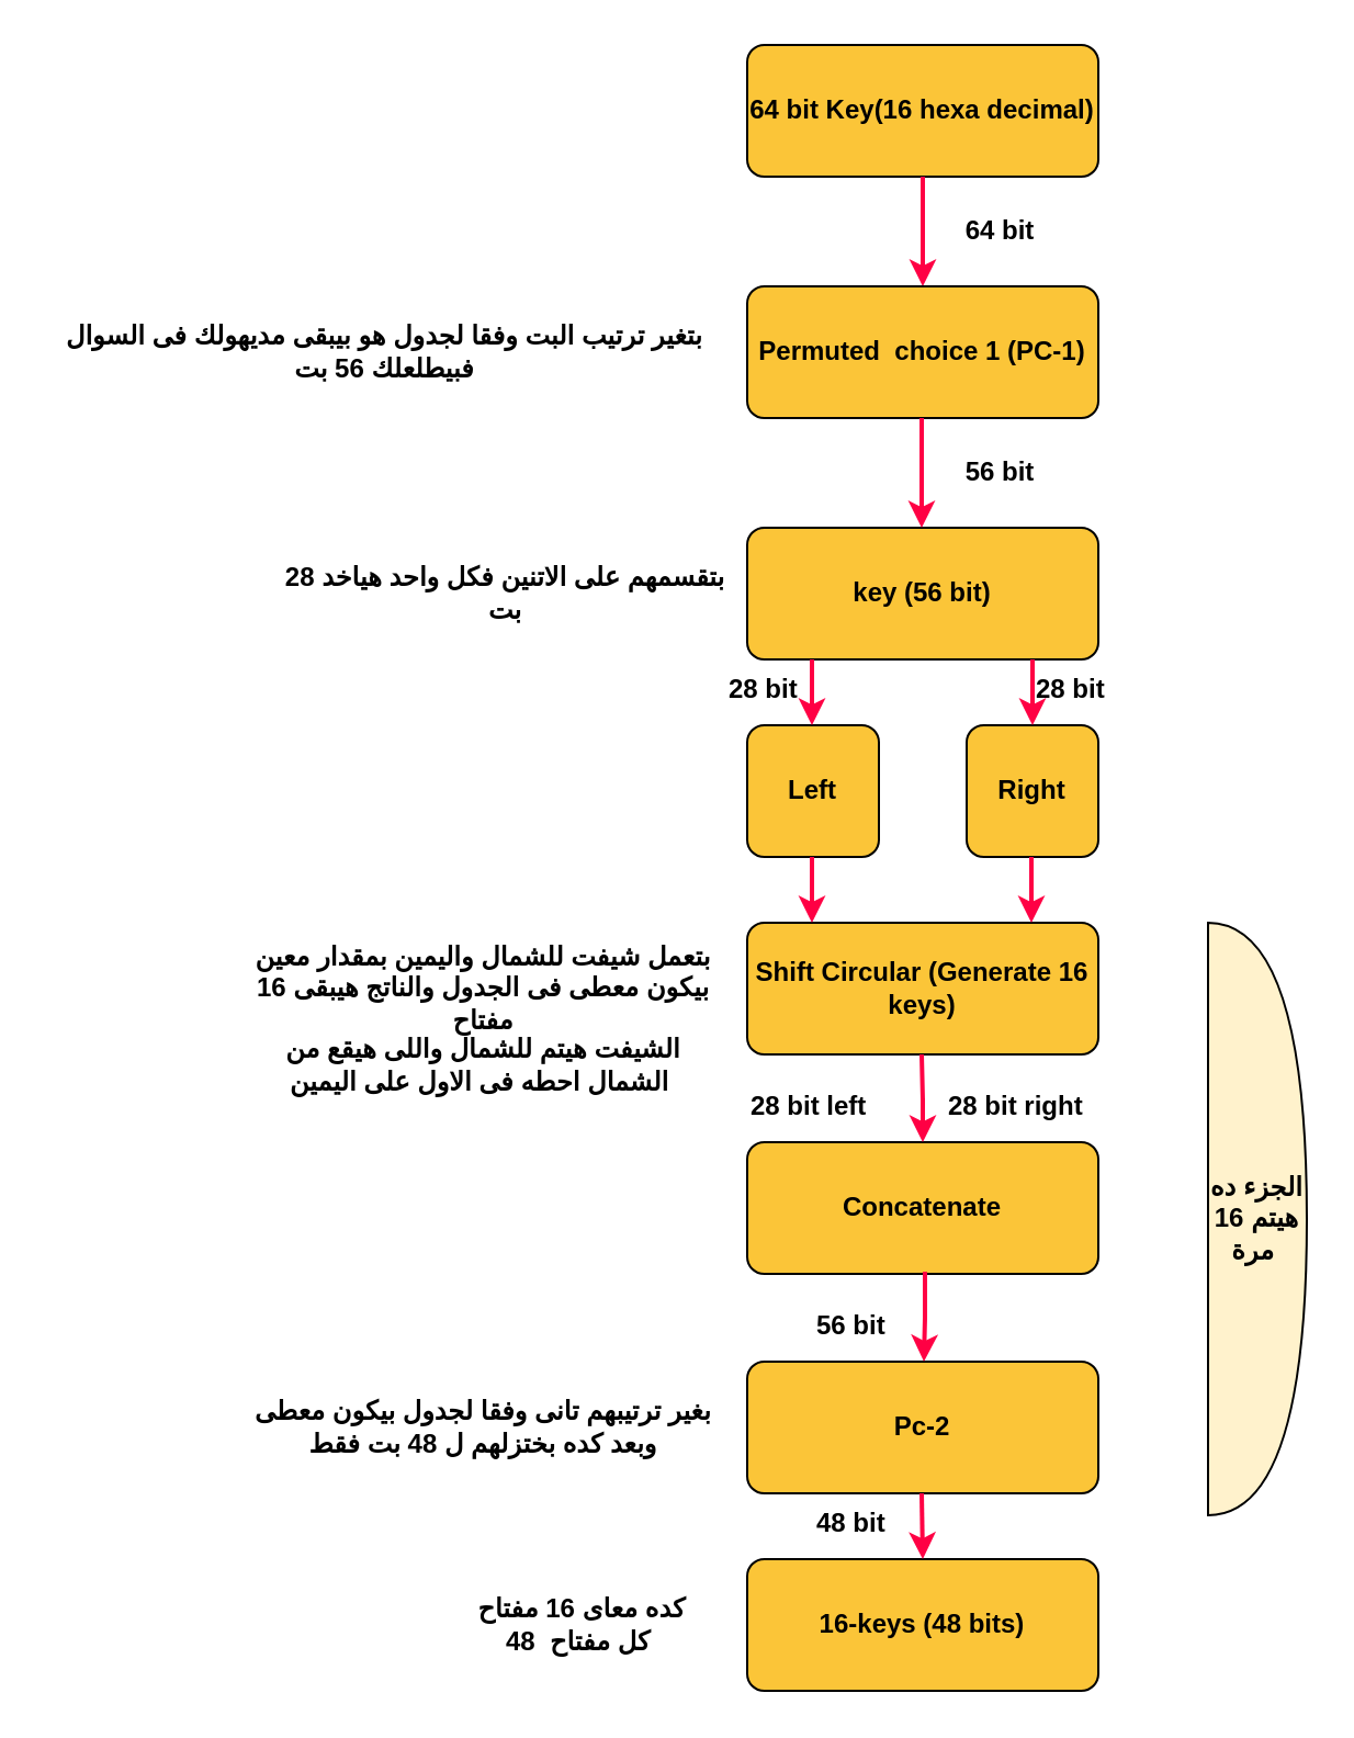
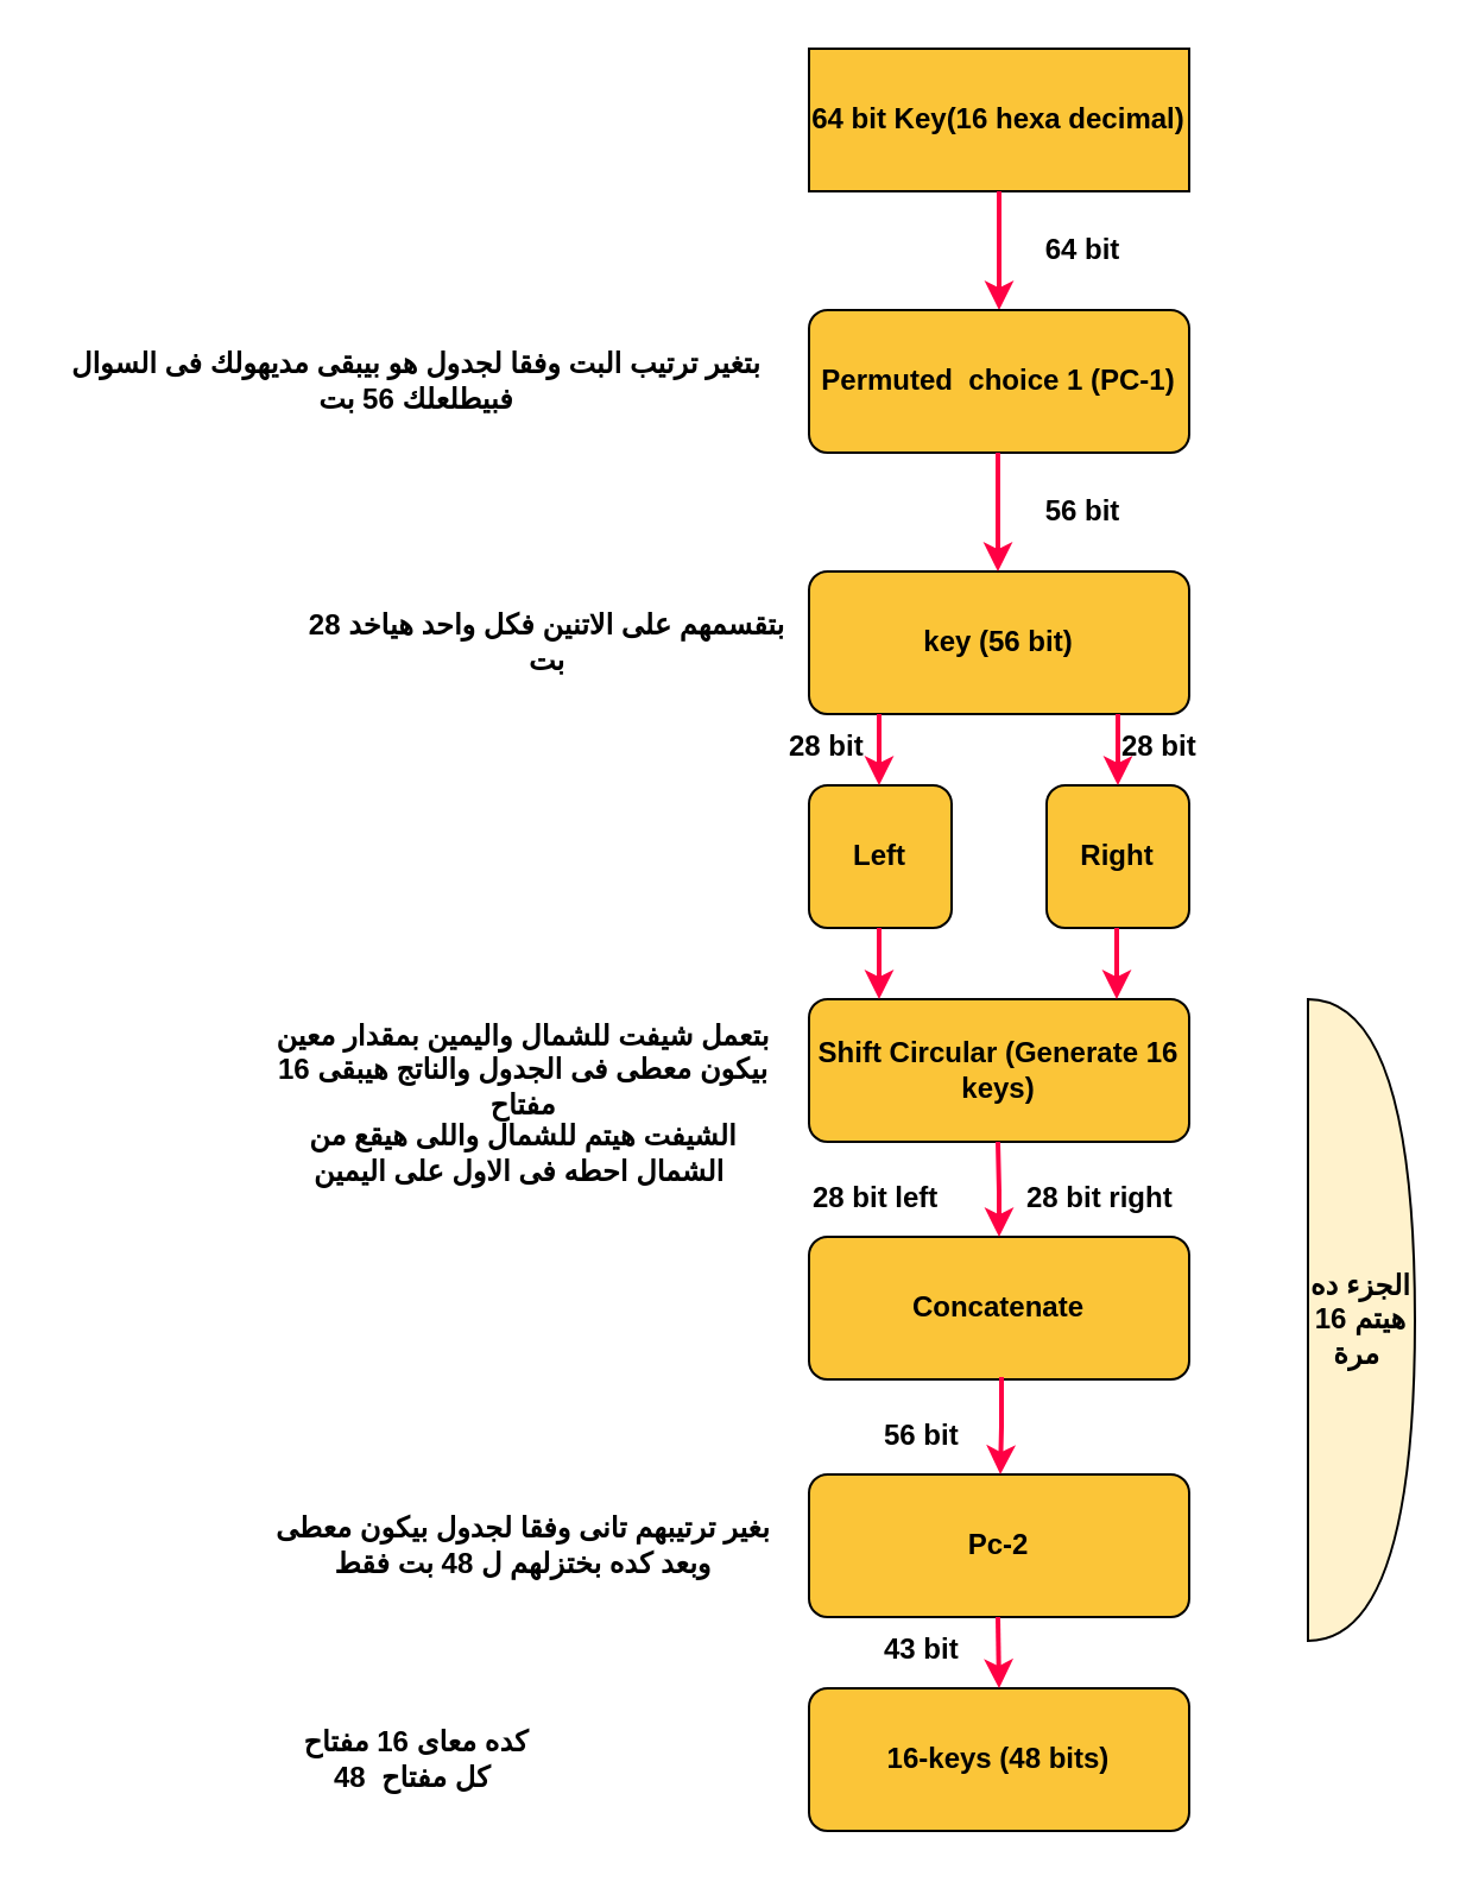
  <mxCell id="0" />
  <mxCell id="1" parent="0" />
- <mxCell id="2" value="&lt;b&gt;64 bit Key(16 hexa decimal)&lt;/b&gt;" style="rounded=1;whiteSpace=wrap;html=1;arcSize=13;fillColor=#FBC538;" parent="1" vertex="1"><mxGeometry x="340" y="20" width="160" height="60" as="geometry" /></mxCell>
+ <mxCell id="2" value="&lt;b&gt;64 bit Key(16 hexa decimal)&lt;/b&gt;" style="whiteSpace=wrap;html=1;arcSize=13;fillColor=#FBC538;rounded=0;" parent="1" vertex="1"><mxGeometry x="340" y="20" width="160" height="60" as="geometry" /></mxCell>
  <mxCell id="3" style="edgeStyle=orthogonalEdgeStyle;rounded=0;orthogonalLoop=1;jettySize=auto;html=1;strokeColor=#FF0044;strokeWidth=2;exitX=0.5;exitY=1;exitDx=0;exitDy=0;" parent="1" source="2" edge="1"><mxGeometry relative="1" as="geometry"><mxPoint x="420" y="130" as="targetPoint" /><mxPoint x="419.72" y="10" as="sourcePoint" /></mxGeometry></mxCell>
  <mxCell id="4" value="&lt;b&gt;Permuted&amp;nbsp; choice 1 (PC-1)&lt;/b&gt;" style="rounded=1;whiteSpace=wrap;html=1;arcSize=13;fillColor=#FBC538;" parent="1" vertex="1"><mxGeometry x="340" y="130" width="160" height="60" as="geometry" /></mxCell>
  <mxCell id="5" value="&lt;b&gt;key (56 bit)&lt;/b&gt;" style="rounded=1;whiteSpace=wrap;html=1;arcSize=13;fillColor=#FBC538;" parent="1" vertex="1"><mxGeometry x="340" y="240" width="160" height="60" as="geometry" /></mxCell>
  <mxCell id="6" style="edgeStyle=orthogonalEdgeStyle;rounded=0;orthogonalLoop=1;jettySize=auto;html=1;strokeColor=#FF0044;strokeWidth=2;exitX=0.5;exitY=1;exitDx=0;exitDy=0;" parent="1" edge="1"><mxGeometry relative="1" as="geometry"><mxPoint x="419.5" y="240" as="targetPoint" /><mxPoint x="419.5" y="190" as="sourcePoint" /></mxGeometry></mxCell>
  <mxCell id="7" value="&lt;b style=&quot;border-color: var(--border-color);&quot;&gt;Right&lt;/b&gt;" style="rounded=1;whiteSpace=wrap;html=1;arcSize=13;fillColor=#FBC538;" parent="1" vertex="1"><mxGeometry x="440" y="330" width="60" height="60" as="geometry" /></mxCell>
  <mxCell id="8" value="&lt;b&gt;Left&lt;/b&gt;" style="rounded=1;whiteSpace=wrap;html=1;arcSize=13;fillColor=#FBC538;" parent="1" vertex="1"><mxGeometry x="340" y="330" width="60" height="60" as="geometry" /></mxCell>
  <mxCell id="9" style="edgeStyle=orthogonalEdgeStyle;rounded=0;orthogonalLoop=1;jettySize=auto;html=1;strokeColor=#FF0044;strokeWidth=2;entryX=0.5;entryY=0;entryDx=0;entryDy=0;" parent="1" target="7" edge="1"><mxGeometry relative="1" as="geometry"><mxPoint x="470" y="320" as="targetPoint" /><mxPoint x="470" y="300" as="sourcePoint" /></mxGeometry></mxCell>
  <mxCell id="10" style="edgeStyle=orthogonalEdgeStyle;rounded=0;orthogonalLoop=1;jettySize=auto;html=1;strokeColor=#FF0044;strokeWidth=2;entryX=0.5;entryY=0;entryDx=0;entryDy=0;" parent="1" edge="1"><mxGeometry relative="1" as="geometry"><mxPoint x="369.5" y="330" as="targetPoint" /><mxPoint x="369.5" y="300" as="sourcePoint" /></mxGeometry></mxCell>
  <mxCell id="11" value="&lt;b&gt;Shift Circular (Generate 16 keys)&lt;/b&gt;" style="rounded=1;whiteSpace=wrap;html=1;arcSize=13;fillColor=#FBC538;" parent="1" vertex="1"><mxGeometry x="340" y="420" width="160" height="60" as="geometry" /></mxCell>
  <mxCell id="12" style="edgeStyle=orthogonalEdgeStyle;rounded=0;orthogonalLoop=1;jettySize=auto;html=1;strokeColor=#FF0044;strokeWidth=2;entryX=0.5;entryY=0;entryDx=0;entryDy=0;" parent="1" edge="1"><mxGeometry relative="1" as="geometry"><mxPoint x="469.5" y="420" as="targetPoint" /><mxPoint x="469.5" y="390" as="sourcePoint" /></mxGeometry></mxCell>
  <mxCell id="13" style="edgeStyle=orthogonalEdgeStyle;rounded=0;orthogonalLoop=1;jettySize=auto;html=1;strokeColor=#FF0044;strokeWidth=2;entryX=0.5;entryY=0;entryDx=0;entryDy=0;" parent="1" edge="1"><mxGeometry relative="1" as="geometry"><mxPoint x="369.5" y="420" as="targetPoint" /><mxPoint x="369.5" y="390" as="sourcePoint" /></mxGeometry></mxCell>
  <mxCell id="14" value="&lt;b&gt;Concatenate&lt;/b&gt;" style="rounded=1;whiteSpace=wrap;html=1;arcSize=13;fillColor=#FBC538;" parent="1" vertex="1"><mxGeometry x="340" y="520" width="160" height="60" as="geometry" /></mxCell>
  <mxCell id="15" style="edgeStyle=orthogonalEdgeStyle;rounded=0;orthogonalLoop=1;jettySize=auto;html=1;strokeColor=#FF0044;strokeWidth=2;exitX=0.5;exitY=1;exitDx=0;exitDy=0;entryX=0.5;entryY=0;entryDx=0;entryDy=0;" parent="1" target="14" edge="1"><mxGeometry relative="1" as="geometry"><mxPoint x="420" y="510" as="targetPoint" /><mxPoint x="419.5" y="480" as="sourcePoint" /></mxGeometry></mxCell>
  <mxCell id="16" value="&lt;b&gt;Pc-2&lt;/b&gt;" style="rounded=1;whiteSpace=wrap;html=1;arcSize=13;fillColor=#FBC538;" parent="1" vertex="1"><mxGeometry x="340" y="620" width="160" height="60" as="geometry" /></mxCell>
  <mxCell id="17" style="edgeStyle=orthogonalEdgeStyle;rounded=0;orthogonalLoop=1;jettySize=auto;html=1;strokeColor=#FF0044;strokeWidth=2;exitX=0.5;exitY=1;exitDx=0;exitDy=0;entryX=0.5;entryY=0;entryDx=0;entryDy=0;" parent="1" edge="1"><mxGeometry relative="1" as="geometry"><mxPoint x="420.5" y="620" as="targetPoint" /><mxPoint x="420" y="580" as="sourcePoint" /><Array as="points"><mxPoint x="421" y="580" /><mxPoint x="421" y="600" /></Array></mxGeometry></mxCell>
  <mxCell id="18" value="&lt;b&gt;16-keys (48 bits)&lt;/b&gt;" style="rounded=1;whiteSpace=wrap;html=1;arcSize=13;fillColor=#FBC538;" parent="1" vertex="1"><mxGeometry x="340" y="710" width="160" height="60" as="geometry" /></mxCell>
  <mxCell id="19" style="edgeStyle=orthogonalEdgeStyle;rounded=0;orthogonalLoop=1;jettySize=auto;html=1;strokeColor=#FF0044;strokeWidth=2;exitX=0.5;exitY=1;exitDx=0;exitDy=0;" parent="1" edge="1"><mxGeometry relative="1" as="geometry"><mxPoint x="420" y="710" as="targetPoint" /><mxPoint x="419.5" y="680" as="sourcePoint" /></mxGeometry></mxCell>
  <mxCell id="20" value="&lt;b&gt;بتغير ترتيب البت وفقا لجدول هو بيبقى مديهولك فى السوال فبيطلعلك 56 بت&lt;/b&gt;" style="text;html=1;strokeColor=none;fillColor=none;align=center;verticalAlign=middle;whiteSpace=wrap;rounded=0;" parent="1" vertex="1"><mxGeometry x="20" y="145" width="310" height="30" as="geometry" /></mxCell>
  <mxCell id="21" value="&lt;b&gt;بتقسمهم على الاتنين فكل واحد هياخد 28 بت&lt;/b&gt;" style="text;html=1;strokeColor=none;fillColor=none;align=center;verticalAlign=middle;whiteSpace=wrap;rounded=0;" parent="1" vertex="1"><mxGeometry x="120" y="255" width="220" height="30" as="geometry" /></mxCell>
  <mxCell id="22" value="&lt;b&gt;28 bit&lt;/b&gt;" style="text;whiteSpace=wrap;html=1;" parent="1" vertex="1"><mxGeometry x="470" y="300" width="40" height="20" as="geometry" /></mxCell>
  <mxCell id="23" value="&lt;b&gt;28 bit&lt;/b&gt;" style="text;whiteSpace=wrap;html=1;" parent="1" vertex="1"><mxGeometry x="330" y="300" width="40" height="20" as="geometry" /></mxCell>
  <mxCell id="24" value="&lt;b&gt;بتعمل شيفت للشمال واليمين بمقدار معين بيكون معطى فى الجدول والناتج هيبقى 16 مفتاح&lt;/b&gt;" style="text;html=1;strokeColor=none;fillColor=none;align=center;verticalAlign=middle;whiteSpace=wrap;rounded=0;" parent="1" vertex="1"><mxGeometry x="110" y="435" width="220" height="30" as="geometry" /></mxCell>
  <mxCell id="25" value="&lt;b&gt;بغير ترتيبهم تانى وفقا لجدول بيكون معطى وبعد كده بختزلهم ل 48 بت فقط&lt;/b&gt;" style="text;html=1;strokeColor=none;fillColor=none;align=center;verticalAlign=middle;whiteSpace=wrap;rounded=0;" parent="1" vertex="1"><mxGeometry x="110" y="635" width="220" height="30" as="geometry" /></mxCell>
  <mxCell id="26" value="&lt;b&gt;56 bit&lt;/b&gt;" style="text;whiteSpace=wrap;html=1;" parent="1" vertex="1"><mxGeometry x="370" y="590" width="40" height="20" as="geometry" /></mxCell>
- <mxCell id="27" value="&lt;b&gt;48 bit&lt;/b&gt;" style="text;whiteSpace=wrap;html=1;" parent="1" vertex="1"><mxGeometry x="370" y="680" width="40" height="20" as="geometry" /></mxCell>
+ <mxCell id="27" value="&lt;b&gt;43 bit&lt;/b&gt;" style="text;whiteSpace=wrap;html=1;" parent="1" vertex="1"><mxGeometry x="370" y="680" width="40" height="20" as="geometry" /></mxCell>
  <mxCell id="28" value="&lt;b&gt;28 bit right&lt;/b&gt;" style="text;whiteSpace=wrap;html=1;" parent="1" vertex="1"><mxGeometry x="430" y="490" width="90" height="20" as="geometry" /></mxCell>
  <mxCell id="29" value="&lt;b&gt;28 bit left&lt;/b&gt;" style="text;whiteSpace=wrap;html=1;" parent="1" vertex="1"><mxGeometry x="340" y="490" width="60" height="20" as="geometry" /></mxCell>
- <mxCell id="30" value="&lt;b&gt;كده معاى 16 مفتاح كل مفتاح&amp;nbsp; 48&amp;nbsp;&lt;/b&gt;" style="text;html=1;strokeColor=none;fillColor=none;align=center;verticalAlign=middle;whiteSpace=wrap;rounded=0;" parent="1" vertex="1"><mxGeometry x="210" y="725" width="110" height="30" as="geometry" /></mxCell>
+ <mxCell id="30" value="&lt;b&gt;كده معاى 16 مفتاح كل مفتاح&amp;nbsp; 48&amp;nbsp;&lt;/b&gt;" style="text;html=1;strokeColor=none;fillColor=none;align=center;verticalAlign=middle;whiteSpace=wrap;rounded=0;" parent="1" vertex="1"><mxGeometry x="120" y="725" width="110" height="30" as="geometry" /></mxCell>
  <mxCell id="31" value="&lt;b&gt;الشيفت هيتم للشمال واللى هيقع من الشمال احطه فى الاول على اليمين&amp;nbsp;&lt;/b&gt;" style="text;html=1;strokeColor=none;fillColor=none;align=center;verticalAlign=middle;whiteSpace=wrap;rounded=0;" parent="1" vertex="1"><mxGeometry x="110" y="470" width="220" height="30" as="geometry" /></mxCell>
  <mxCell id="32" value="&lt;b&gt;الجزء ده هيتم 16 مرة&amp;nbsp;&lt;/b&gt;" style="shape=or;whiteSpace=wrap;html=1;fillColor=#FFF2CC;" parent="1" vertex="1"><mxGeometry x="550" y="420" width="45" height="270" as="geometry" /></mxCell>
  <mxCell id="33" value="&lt;b&gt;64 bit&lt;/b&gt;" style="text;html=1;align=center;verticalAlign=middle;resizable=0;points=[];autosize=1;strokeColor=none;fillColor=none;" parent="1" vertex="1"><mxGeometry x="430" y="90" width="50" height="30" as="geometry" /></mxCell>
  <mxCell id="34" value="&lt;b&gt;56 bit&lt;/b&gt;" style="text;html=1;align=center;verticalAlign=middle;resizable=0;points=[];autosize=1;strokeColor=none;fillColor=none;" parent="1" vertex="1"><mxGeometry x="430" y="200" width="50" height="30" as="geometry" /></mxCell>
